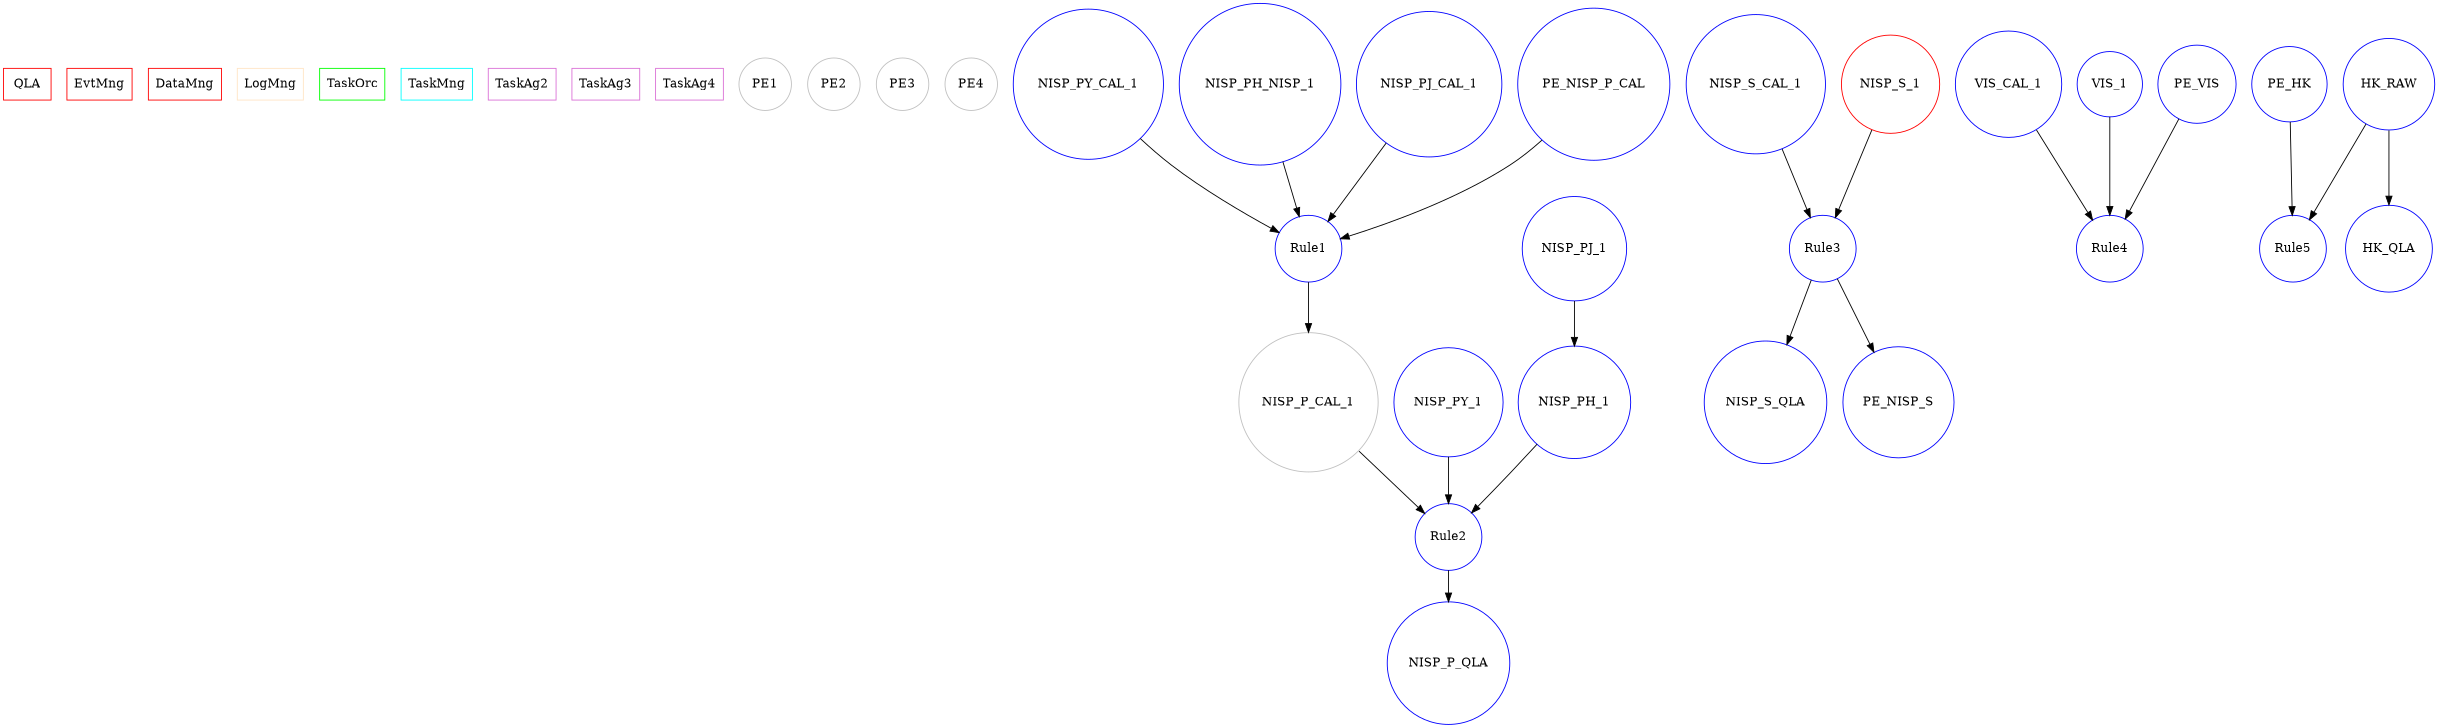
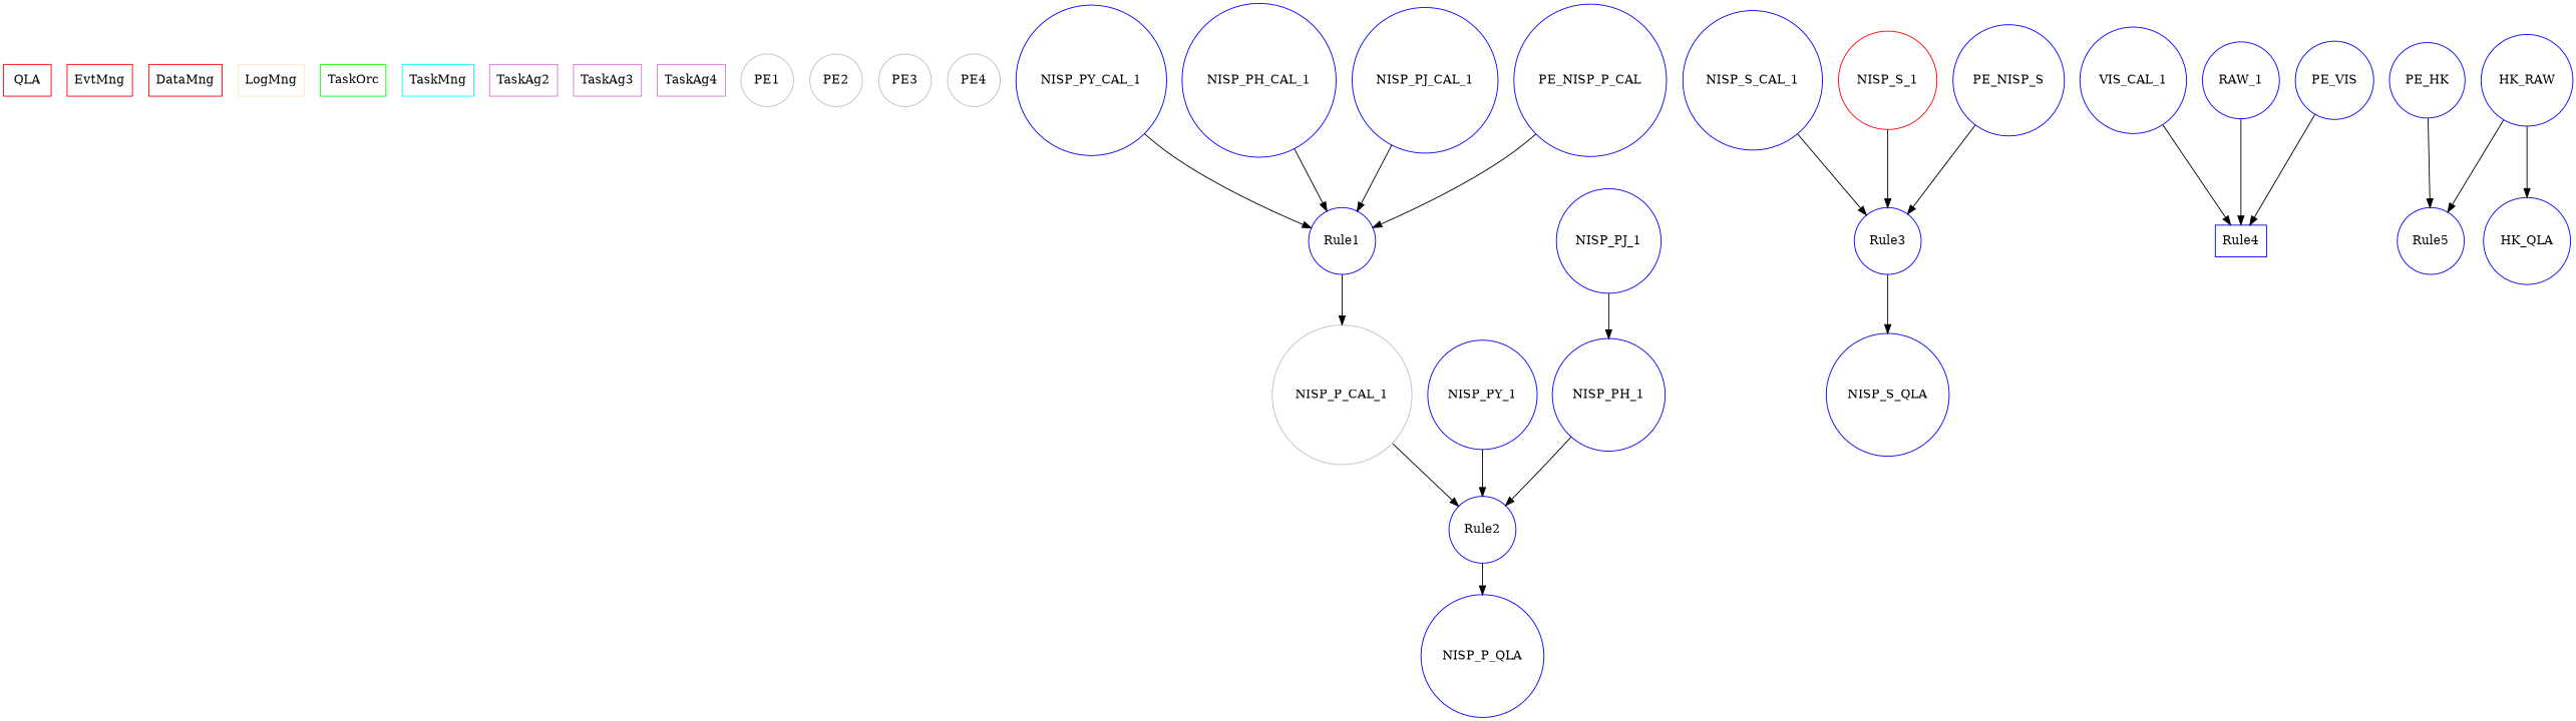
  digraph {
    node [color=blue shape=circle]
    n1 [color=red label=QLA shape=box]
    EvtMng [color=red shape=box]
    DataMng [color=red shape=box]
    LogMng [color=bisque shape=box]
    TaskOrc [color=green shape=box]
    TaskMng [color=cyan shape=box]
    TaskAg2 [color=orchid shape=box]
    TaskAg3 [color=orchid shape=box]
    TaskAg4 [color=orchid shape=box]
    PE1 [color=grey]
    PE2 [color=grey]
    PE3 [color=grey]
    PE4 [color=grey]
    NISP_PY_CAL_1
    Rule1
    NISP_P_CAL_1 [color=grey]
-   NISP_PH_CAL_1 [label=NISP_PH_NISP_1]
+   NISP_PH_CAL_1
    NISP_PJ_CAL_1
    PE_NISP_P_CAL
    Rule2
    NISP_P_QLA
    NISP_PY_1
    NISP_PH_1
    NISP_PJ_1
    NISP_S_CAL_1
    Rule3
    NISP_S_QLA
    NISP_S_1 [color=red]
    PE_NISP_S
    VIS_CAL_1
-   Rule4
-   VIS_1
+   Rule4 [shape=box]
+   VIS_1 [label=RAW_1]
    PE_VIS
    HK_RAW
    Rule5
    HK_QLA
    PE_HK
    NISP_PY_CAL_1 -> Rule1
    Rule1 -> NISP_P_CAL_1
    NISP_P_CAL_1 -> Rule2
    NISP_PH_CAL_1 -> Rule1
    NISP_PJ_CAL_1 -> Rule1
    PE_NISP_P_CAL -> Rule1
    Rule2 -> NISP_P_QLA
    NISP_PY_1 -> Rule2
    NISP_PH_1 -> Rule2
    NISP_PJ_1 -> NISP_PH_1
    NISP_S_CAL_1 -> Rule3
    Rule3 -> NISP_S_QLA
    NISP_S_1 -> Rule3
-   Rule3 -> PE_NISP_S
+   PE_NISP_S -> Rule3
    VIS_CAL_1 -> Rule4
    VIS_1 -> Rule4
    PE_VIS -> Rule4
    HK_RAW -> Rule5
    HK_RAW -> HK_QLA
    PE_HK -> Rule5
  }
